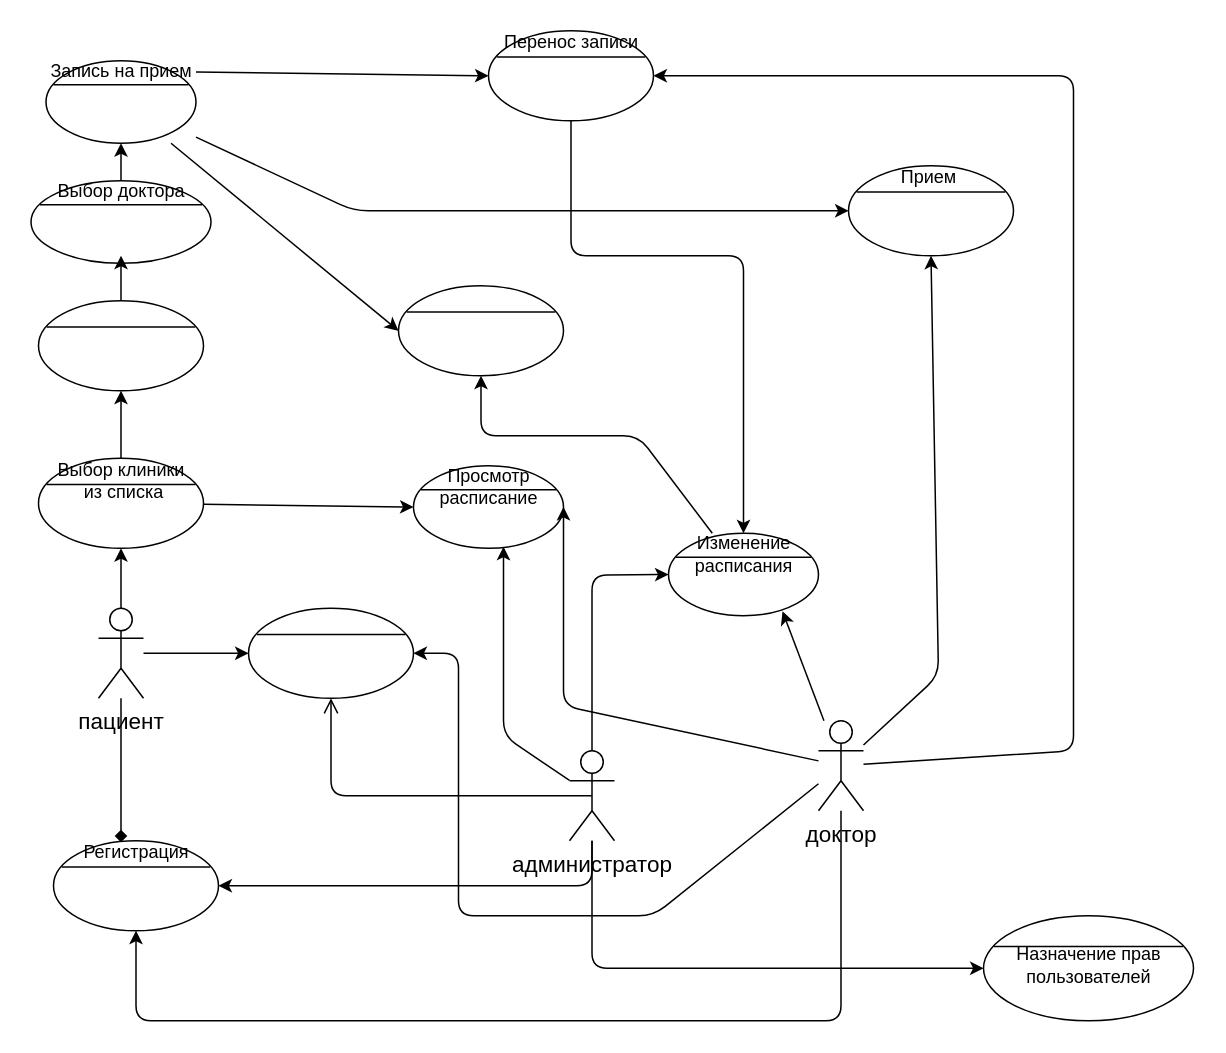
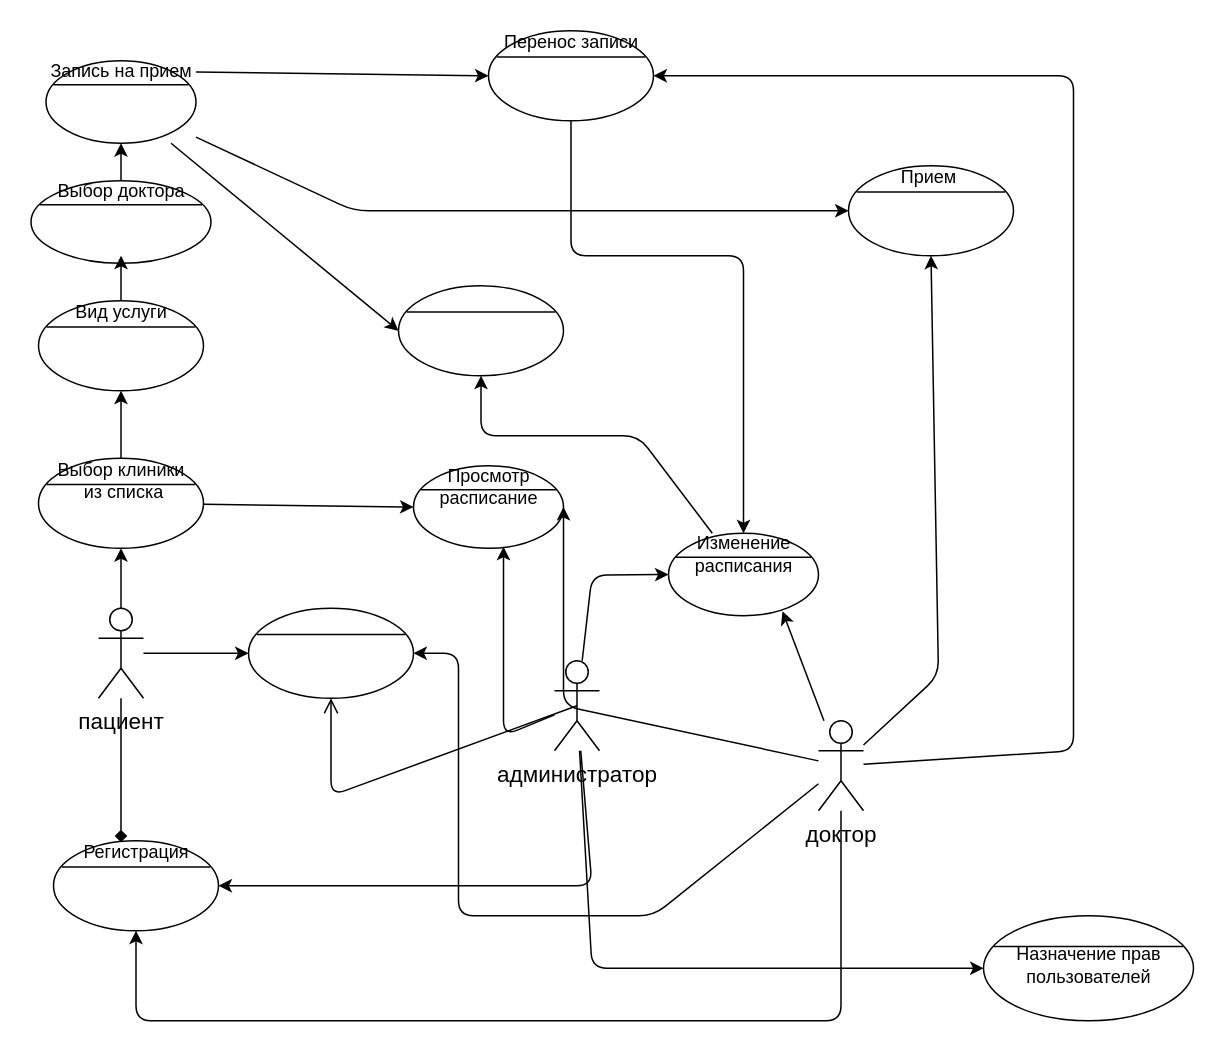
  <mxCell id="0" />
  <mxCell id="1" parent="0" />
  <mxCell id="2" value="" style="edgeStyle=none;html=1;entryX=0;entryY=0.5;entryDx=0;entryDy=0;" parent="1" source="5" target="34" edge="1"><mxGeometry relative="1" as="geometry" /></mxCell>
  <mxCell id="3" style="edgeStyle=none;html=1;entryX=0.5;entryY=1;entryDx=0;entryDy=0;" parent="1" source="5" target="8" edge="1"><mxGeometry relative="1" as="geometry" /></mxCell>
  <mxCell id="4" style="edgeStyle=none;html=1;entryX=0.409;entryY=0.067;entryDx=0;entryDy=0;entryPerimeter=0;endArrow=diamond;" parent="1" source="5" target="57" edge="1"><mxGeometry relative="1" as="geometry"><mxPoint x="80" y="500" as="sourcePoint" /></mxGeometry></mxCell>
  <mxCell id="5" value="&lt;font style=&quot;font-size: 15px;&quot;&gt;пациент&lt;/font&gt;" style="shape=umlActor;verticalLabelPosition=bottom;verticalAlign=top;html=1;" parent="1" vertex="1"><mxGeometry x="65" y="405" width="30" height="60" as="geometry" /></mxCell>
  <mxCell id="6" value="" style="edgeStyle=none;html=1;entryX=0.5;entryY=1;entryDx=0;entryDy=0;" parent="1" source="8" target="31" edge="1"><mxGeometry relative="1" as="geometry" /></mxCell>
  <mxCell id="7" style="edgeStyle=none;html=1;entryX=0;entryY=0.5;entryDx=0;entryDy=0;" parent="1" source="8" target="15" edge="1"><mxGeometry relative="1" as="geometry" /></mxCell>
  <mxCell id="8" value="" style="shape=ellipse;container=1;horizontal=1;horizontalStack=0;resizeParent=1;resizeParentMax=0;resizeLast=0;html=1;dashed=0;collapsible=0;" parent="1" vertex="1"><mxGeometry x="25" y="305" width="110" height="60" as="geometry" /></mxCell>
  <mxCell id="9" value="&lt;br&gt;Выбор клиники&lt;br&gt;&amp;nbsp;из списка" style="html=1;strokeColor=none;fillColor=none;align=center;verticalAlign=middle;rotatable=0;" parent="8" vertex="1"><mxGeometry width="110" height="15" as="geometry" /></mxCell>
  <mxCell id="10" value="" style="line;strokeWidth=1;fillColor=none;rotatable=0;labelPosition=right;points=[];portConstraint=eastwest;dashed=0;resizeWidth=1;" parent="8" vertex="1"><mxGeometry x="5.5" y="15" width="99" height="5" as="geometry" /></mxCell>
  <mxCell id="11" style="edgeStyle=none;html=1;entryX=0.5;entryY=1;entryDx=0;entryDy=0;" parent="1" source="12" target="27" edge="1"><mxGeometry relative="1" as="geometry" /></mxCell>
  <mxCell id="12" value="" style="shape=ellipse;container=1;horizontal=1;horizontalStack=0;resizeParent=1;resizeParentMax=0;resizeLast=0;html=1;dashed=0;collapsible=0;" parent="1" vertex="1"><mxGeometry x="20" y="120" width="120" height="55" as="geometry" /></mxCell>
  <mxCell id="13" value="Выбор доктора" style="html=1;strokeColor=none;fillColor=none;align=center;verticalAlign=middle;rotatable=0;" parent="12" vertex="1"><mxGeometry width="120" height="13.75" as="geometry" /></mxCell>
  <mxCell id="14" value="" style="line;strokeWidth=1;fillColor=none;rotatable=0;labelPosition=right;points=[];portConstraint=eastwest;dashed=0;resizeWidth=1;" parent="12" vertex="1"><mxGeometry x="6" y="13.75" width="108" height="4.583" as="geometry" /></mxCell>
  <mxCell id="15" value="" style="shape=ellipse;container=1;horizontal=1;horizontalStack=0;resizeParent=1;resizeParentMax=0;resizeLast=0;html=1;dashed=0;collapsible=0;" parent="1" vertex="1"><mxGeometry x="275" y="310" width="100" height="55" as="geometry" /></mxCell>
  <mxCell id="16" value="&lt;br&gt;Просмотр&lt;br&gt;расписание" style="html=1;strokeColor=none;fillColor=none;align=center;verticalAlign=middle;rotatable=0;" parent="15" vertex="1"><mxGeometry width="100" height="13.75" as="geometry" /></mxCell>
  <mxCell id="17" value="" style="line;strokeWidth=1;fillColor=none;rotatable=0;labelPosition=right;points=[];portConstraint=eastwest;dashed=0;resizeWidth=1;" parent="15" vertex="1"><mxGeometry x="5" y="13.75" width="90" height="4.583" as="geometry" /></mxCell>
  <mxCell id="18" value="" style="edgeStyle=none;html=1;entryX=1;entryY=0.5;entryDx=0;entryDy=0;" parent="1" source="24" target="34" edge="1"><mxGeometry relative="1" as="geometry"><mxPoint x="115" y="400" as="targetPoint" /><Array as="points"><mxPoint x="435" y="610" /><mxPoint x="305" y="610" /><mxPoint x="305" y="435" /></Array></mxGeometry></mxCell>
  <mxCell id="19" style="edgeStyle=none;html=1;entryX=1;entryY=0.5;entryDx=0;entryDy=0;" parent="1" source="24" target="15" edge="1"><mxGeometry relative="1" as="geometry"><Array as="points"><mxPoint x="375" y="470" /></Array></mxGeometry></mxCell>
  <mxCell id="20" style="edgeStyle=none;html=1;entryX=0.76;entryY=0.945;entryDx=0;entryDy=0;entryPerimeter=0;" parent="1" source="24" target="43" edge="1"><mxGeometry relative="1" as="geometry" /></mxCell>
  <mxCell id="21" style="edgeStyle=none;html=1;entryX=0.5;entryY=1;entryDx=0;entryDy=0;" parent="1" source="24" target="48" edge="1"><mxGeometry relative="1" as="geometry"><Array as="points"><mxPoint x="625" y="450" /></Array></mxGeometry></mxCell>
  <mxCell id="22" style="edgeStyle=none;html=1;entryX=1;entryY=0.5;entryDx=0;entryDy=0;" parent="1" source="24" target="52" edge="1"><mxGeometry relative="1" as="geometry"><Array as="points"><mxPoint x="715" y="500" /><mxPoint x="715" y="230" /><mxPoint x="715" y="50" /></Array></mxGeometry></mxCell>
  <mxCell id="23" style="edgeStyle=none;html=1;entryX=0.5;entryY=1;entryDx=0;entryDy=0;" parent="1" source="24" target="56" edge="1"><mxGeometry relative="1" as="geometry"><Array as="points"><mxPoint x="560" y="680" /><mxPoint x="90" y="680" /></Array></mxGeometry></mxCell>
  <mxCell id="24" value="&lt;font style=&quot;font-size: 15px;&quot;&gt;доктор&lt;/font&gt;" style="shape=umlActor;verticalLabelPosition=bottom;verticalAlign=top;html=1;" parent="1" vertex="1"><mxGeometry x="545" y="480" width="30" height="60" as="geometry" /></mxCell>
  <mxCell id="25" style="edgeStyle=none;html=1;entryX=0;entryY=0.5;entryDx=0;entryDy=0;" parent="1" source="27" target="46" edge="1"><mxGeometry relative="1" as="geometry" /></mxCell>
  <mxCell id="26" style="edgeStyle=none;html=1;entryX=0;entryY=0.5;entryDx=0;entryDy=0;" parent="1" source="27" target="48" edge="1"><mxGeometry relative="1" as="geometry"><Array as="points"><mxPoint x="235" y="140" /></Array></mxGeometry></mxCell>
  <mxCell id="27" value="" style="shape=ellipse;container=1;horizontal=1;horizontalStack=0;resizeParent=1;resizeParentMax=0;resizeLast=0;html=1;dashed=0;collapsible=0;" parent="1" vertex="1"><mxGeometry x="30" y="40" width="100" height="55" as="geometry" /></mxCell>
  <mxCell id="28" value="Запись на прием" style="html=1;strokeColor=none;fillColor=none;align=center;verticalAlign=middle;rotatable=0;" parent="27" vertex="1"><mxGeometry width="100" height="13.75" as="geometry" /></mxCell>
  <mxCell id="29" value="" style="line;strokeWidth=1;fillColor=none;rotatable=0;labelPosition=right;points=[];portConstraint=eastwest;dashed=0;resizeWidth=1;" parent="27" vertex="1"><mxGeometry x="5" y="13.75" width="90" height="4.583" as="geometry" /></mxCell>
  <mxCell id="30" value="" style="edgeStyle=none;html=1;entryX=0.5;entryY=0.909;entryDx=0;entryDy=0;entryPerimeter=0;" parent="1" source="31" target="12" edge="1"><mxGeometry relative="1" as="geometry"><mxPoint x="275" y="120" as="targetPoint" /></mxGeometry></mxCell>
  <mxCell id="31" value="" style="shape=ellipse;container=1;horizontal=1;horizontalStack=0;resizeParent=1;resizeParentMax=0;resizeLast=0;html=1;dashed=0;collapsible=0;" parent="1" vertex="1"><mxGeometry x="25" y="200" width="110" height="60" as="geometry" /></mxCell>
+ <mxCell id="32" value="Вид услуги" style="html=1;strokeColor=none;fillColor=none;align=center;verticalAlign=middle;rotatable=0;" parent="31" vertex="1"><mxGeometry width="110" height="15" as="geometry" /></mxCell>
  <mxCell id="33" value="" style="line;strokeWidth=1;fillColor=none;rotatable=0;labelPosition=right;points=[];portConstraint=eastwest;dashed=0;resizeWidth=1;" parent="31" vertex="1"><mxGeometry x="5.5" y="15" width="99" height="5" as="geometry" /></mxCell>
  <mxCell id="34" value="" style="shape=ellipse;container=1;horizontal=1;horizontalStack=0;resizeParent=1;resizeParentMax=0;resizeLast=0;html=1;dashed=0;collapsible=0;" parent="1" vertex="1"><mxGeometry x="165" y="405" width="110" height="60" as="geometry" /></mxCell>
  <mxCell id="35" value="" style="line;strokeWidth=1;fillColor=none;rotatable=0;labelPosition=right;points=[];portConstraint=eastwest;dashed=0;resizeWidth=1;" parent="34" vertex="1"><mxGeometry x="5.5" y="15" width="99" height="5" as="geometry" /></mxCell>
  <mxCell id="36" style="edgeStyle=none;html=1;entryX=0.6;entryY=0.982;entryDx=0;entryDy=0;entryPerimeter=0;" parent="1" source="40" target="15" edge="1"><mxGeometry relative="1" as="geometry"><Array as="points"><mxPoint x="335" y="490" /></Array></mxGeometry></mxCell>
  <mxCell id="37" style="edgeStyle=none;html=1;entryX=0;entryY=0.5;entryDx=0;entryDy=0;" parent="1" source="40" target="43" edge="1"><mxGeometry relative="1" as="geometry"><mxPoint x="600" y="310" as="targetPoint" /><Array as="points"><mxPoint x="394" y="383" /></Array></mxGeometry></mxCell>
  <mxCell id="38" style="edgeStyle=none;html=1;entryX=1;entryY=0.5;entryDx=0;entryDy=0;" parent="1" source="40" target="56" edge="1"><mxGeometry relative="1" as="geometry"><Array as="points"><mxPoint x="394" y="590" /></Array></mxGeometry></mxCell>
  <mxCell id="39" style="edgeStyle=none;html=1;entryX=0;entryY=0.5;entryDx=0;entryDy=0;" parent="1" source="40" target="59" edge="1"><mxGeometry relative="1" as="geometry"><Array as="points"><mxPoint x="394" y="645" /></Array></mxGeometry></mxCell>
- <mxCell id="40" value="&lt;font style=&quot;font-size: 15px;&quot;&gt;администратор&lt;/font&gt;" style="shape=umlActor;verticalLabelPosition=bottom;verticalAlign=top;html=1;" parent="1" vertex="1"><mxGeometry x="379" y="500" width="30" height="60" as="geometry" /></mxCell>
+ <mxCell id="40" value="&lt;font style=&quot;font-size: 15px;&quot;&gt;администратор&lt;/font&gt;" style="shape=umlActor;verticalLabelPosition=bottom;verticalAlign=top;html=1;" parent="1" vertex="1"><mxGeometry x="369" y="440" width="30" height="60" as="geometry" /></mxCell>
  <mxCell id="41" value="" style="endArrow=open;startArrow=none;endFill=0;startFill=0;endSize=8;html=1;verticalAlign=bottom;labelBackgroundColor=none;strokeWidth=1;exitX=0.5;exitY=0.5;exitDx=0;exitDy=0;exitPerimeter=0;entryX=0.5;entryY=1;entryDx=0;entryDy=0;" parent="1" source="40" target="34" edge="1"><mxGeometry width="160" relative="1" as="geometry"><mxPoint x="335" y="280" as="sourcePoint" /><mxPoint x="145" y="250" as="targetPoint" /><Array as="points"><mxPoint x="220" y="530" /></Array></mxGeometry></mxCell>
  <mxCell id="42" style="edgeStyle=none;html=1;entryX=0.5;entryY=1;entryDx=0;entryDy=0;" parent="1" source="43" target="46" edge="1"><mxGeometry relative="1" as="geometry"><Array as="points"><mxPoint x="425" y="290" /><mxPoint x="320" y="290" /></Array></mxGeometry></mxCell>
  <mxCell id="43" value="" style="shape=ellipse;container=1;horizontal=1;horizontalStack=0;resizeParent=1;resizeParentMax=0;resizeLast=0;html=1;dashed=0;collapsible=0;" parent="1" vertex="1"><mxGeometry x="445" y="355" width="100" height="55" as="geometry" /></mxCell>
  <mxCell id="44" value="&lt;br&gt;Изменение &lt;br&gt;расписания" style="html=1;strokeColor=none;fillColor=none;align=center;verticalAlign=middle;rotatable=0;" parent="43" vertex="1"><mxGeometry width="100" height="13.75" as="geometry" /></mxCell>
  <mxCell id="45" value="" style="line;strokeWidth=1;fillColor=none;rotatable=0;labelPosition=right;points=[];portConstraint=eastwest;dashed=0;resizeWidth=1;" parent="43" vertex="1"><mxGeometry x="5" y="13.75" width="90" height="4.583" as="geometry" /></mxCell>
  <mxCell id="46" value="" style="shape=ellipse;container=1;horizontal=1;horizontalStack=0;resizeParent=1;resizeParentMax=0;resizeLast=0;html=1;dashed=0;collapsible=0;" parent="1" vertex="1"><mxGeometry x="265" y="190" width="110" height="60" as="geometry" /></mxCell>
  <mxCell id="47" value="" style="line;strokeWidth=1;fillColor=none;rotatable=0;labelPosition=right;points=[];portConstraint=eastwest;dashed=0;resizeWidth=1;" parent="46" vertex="1"><mxGeometry x="5.5" y="15" width="99" height="5" as="geometry" /></mxCell>
  <mxCell id="48" value="" style="shape=ellipse;container=1;horizontal=1;horizontalStack=0;resizeParent=1;resizeParentMax=0;resizeLast=0;html=1;dashed=0;collapsible=0;" parent="1" vertex="1"><mxGeometry x="565" y="110" width="110" height="60" as="geometry" /></mxCell>
  <mxCell id="49" value="Прием&amp;nbsp;" style="html=1;strokeColor=none;fillColor=none;align=center;verticalAlign=middle;rotatable=0;" parent="48" vertex="1"><mxGeometry width="110" height="15" as="geometry" /></mxCell>
  <mxCell id="50" value="" style="line;strokeWidth=1;fillColor=none;rotatable=0;labelPosition=right;points=[];portConstraint=eastwest;dashed=0;resizeWidth=1;" parent="48" vertex="1"><mxGeometry x="5.5" y="15" width="99" height="5" as="geometry" /></mxCell>
  <mxCell id="51" style="edgeStyle=none;html=1;entryX=0.5;entryY=0;entryDx=0;entryDy=0;exitX=0.5;exitY=1;exitDx=0;exitDy=0;" parent="1" source="52" target="44" edge="1"><mxGeometry relative="1" as="geometry"><Array as="points"><mxPoint x="380" y="170" /><mxPoint x="495" y="170" /></Array></mxGeometry></mxCell>
  <mxCell id="52" value="" style="shape=ellipse;container=1;horizontal=1;horizontalStack=0;resizeParent=1;resizeParentMax=0;resizeLast=0;html=1;dashed=0;collapsible=0;" parent="1" vertex="1"><mxGeometry x="325" y="20" width="110" height="60" as="geometry" /></mxCell>
  <mxCell id="53" value="Перенос записи" style="html=1;strokeColor=none;fillColor=none;align=center;verticalAlign=middle;rotatable=0;" parent="52" vertex="1"><mxGeometry width="110" height="15" as="geometry" /></mxCell>
  <mxCell id="54" value="" style="line;strokeWidth=1;fillColor=none;rotatable=0;labelPosition=right;points=[];portConstraint=eastwest;dashed=0;resizeWidth=1;" parent="52" vertex="1"><mxGeometry x="5.5" y="15" width="99" height="5" as="geometry" /></mxCell>
  <mxCell id="55" style="edgeStyle=none;html=1;entryX=0;entryY=0.5;entryDx=0;entryDy=0;" parent="1" source="28" target="52" edge="1"><mxGeometry relative="1" as="geometry" /></mxCell>
  <mxCell id="56" value="" style="shape=ellipse;container=1;horizontal=1;horizontalStack=0;resizeParent=1;resizeParentMax=0;resizeLast=0;html=1;dashed=0;collapsible=0;" parent="1" vertex="1"><mxGeometry x="35" y="560" width="110" height="60" as="geometry" /></mxCell>
  <mxCell id="57" value="Регистрация" style="html=1;strokeColor=none;fillColor=none;align=center;verticalAlign=middle;rotatable=0;" parent="56" vertex="1"><mxGeometry width="110" height="15" as="geometry" /></mxCell>
  <mxCell id="58" value="" style="line;strokeWidth=1;fillColor=none;rotatable=0;labelPosition=right;points=[];portConstraint=eastwest;dashed=0;resizeWidth=1;" parent="56" vertex="1"><mxGeometry x="5.5" y="15" width="99" height="5" as="geometry" /></mxCell>
  <mxCell id="59" value="" style="shape=ellipse;container=1;horizontal=1;horizontalStack=0;resizeParent=1;resizeParentMax=0;resizeLast=0;html=1;dashed=0;collapsible=0;" parent="1" vertex="1"><mxGeometry x="655" y="610" width="140" height="70" as="geometry" /></mxCell>
  <mxCell id="60" value="&lt;br&gt;Назначение прав &lt;br&gt;пользователей" style="html=1;strokeColor=none;fillColor=none;align=center;verticalAlign=middle;rotatable=0;" parent="59" vertex="1"><mxGeometry y="17.5" width="140" height="17.5" as="geometry" /></mxCell>
  <mxCell id="61" value="" style="line;strokeWidth=1;fillColor=none;rotatable=0;labelPosition=right;points=[];portConstraint=eastwest;dashed=0;resizeWidth=1;" parent="59" vertex="1"><mxGeometry x="7" y="17.5" width="126.0" height="5.833" as="geometry" /></mxCell>
